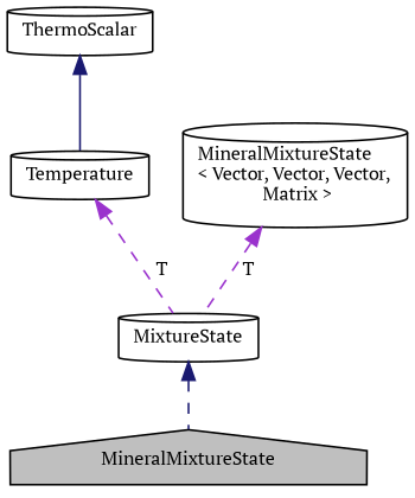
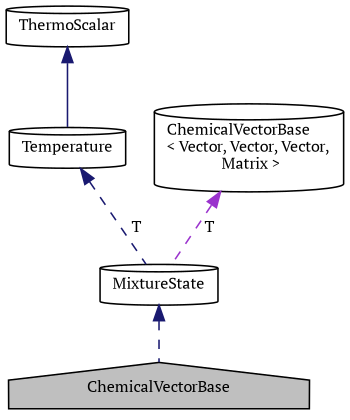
  digraph {
    fontname="PT Serif"
    node [color=black fillcolor=white fontname="PT Serif" fontsize=10 shape=cylinder style=filled]
    edge [color=midnightblue dir=back fontname="PT Serif" fontsize=10 labelfontname=Helvetica labelfontsize=10 style=dashed]
-   n1 [fillcolor=grey75 fontcolor=black height=0.2 label=MineralMixtureState shape=house width=0.4]
+   n1 [fillcolor=grey75 fontcolor=black height=0.2 label=ChemicalVectorBase shape=house width=0.4]
    n2 [height=0.2 label=MixtureState width=0.4]
    n3 [height=0.2 label=Temperature width=0.4]
    n4 [height=0.2 label=ThermoScalar width=0.4]
-   n5 [height=0.2 label="MineralMixtureState\l\< Vector, Vector, Vector,\l Matrix \>" width=0.4]
+   n5 [height=0.2 label="ChemicalVectorBase\l\< Vector, Vector, Vector,\l Matrix \>" width=0.4]
    n2 -> n1
-   n3 -> n2 [color=darkorchid3 label=" T"]
+   n3 -> n2 [label=" T"]
    n4 -> n3 [style=solid]
    n5 -> n2 [color=darkorchid3 label=" T"]
  }
